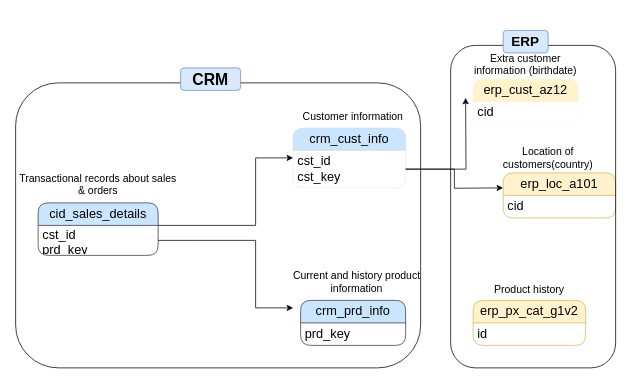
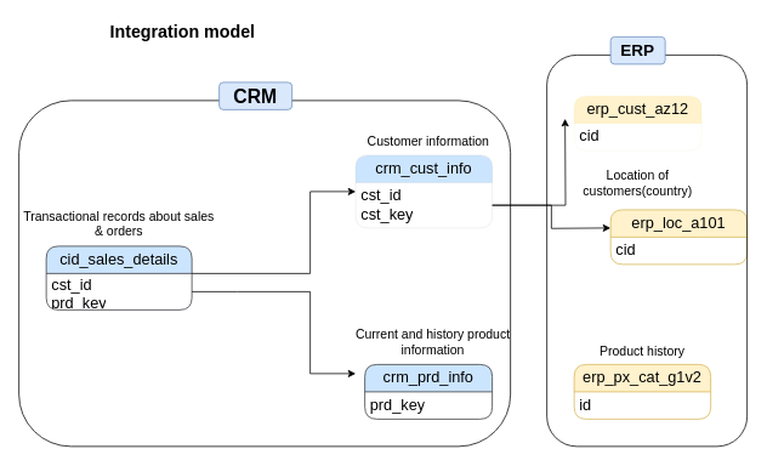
  <mxCell id="0" />
  <mxCell id="1" parent="0" />
+ <mxCell id="2" value="&lt;font style=&quot;font-size: 19px;&quot;&gt;&lt;b&gt;Integration model&lt;/b&gt;&lt;/font&gt;" style="text;html=1;align=center;verticalAlign=middle;whiteSpace=wrap;rounded=0;strokeWidth=7;" vertex="1" parent="1"><mxGeometry x="110" y="20" width="180" height="30" as="geometry" /></mxCell>
  <mxCell id="3" value="&lt;font style=&quot;font-size: 17px;&quot;&gt;crm_cust_info&lt;/font&gt;" style="swimlane;fontStyle=0;childLayout=stackLayout;horizontal=1;startSize=30;horizontalStack=0;resizeParent=1;resizeParentMax=0;resizeLast=0;collapsible=1;marginBottom=0;whiteSpace=wrap;html=1;rounded=1;fillColor=#cce5ff;strokeColor=#36393d;strokeWidth=0;" vertex="1" parent="1"><mxGeometry x="390" y="170" width="150" height="80" as="geometry" /></mxCell>
  <mxCell id="4" style="edgeStyle=orthogonalEdgeStyle;rounded=0;orthogonalLoop=1;jettySize=auto;html=1;exitX=1;exitY=0.5;exitDx=0;exitDy=0;" edge="1" parent="3" source="6"><mxGeometry relative="1" as="geometry"><mxPoint x="230" y="-40" as="targetPoint" /></mxGeometry></mxCell>
  <mxCell id="5" style="edgeStyle=orthogonalEdgeStyle;rounded=0;orthogonalLoop=1;jettySize=auto;html=1;exitX=1;exitY=0.5;exitDx=0;exitDy=0;" edge="1" parent="3" source="6"><mxGeometry relative="1" as="geometry"><mxPoint x="280" y="80" as="targetPoint" /></mxGeometry></mxCell>
  <mxCell id="6" value="&lt;font style=&quot;font-size: 17px;&quot;&gt;cst_id&lt;/font&gt;&lt;div&gt;&lt;font style=&quot;font-size: 17px;&quot;&gt;cst_key&lt;/font&gt;&lt;/div&gt;" style="text;strokeColor=none;fillColor=none;align=left;verticalAlign=middle;spacingLeft=4;spacingRight=4;overflow=hidden;points=[[0,0.5],[1,0.5]];portConstraint=eastwest;rotatable=0;whiteSpace=wrap;html=1;strokeWidth=20;" vertex="1" parent="3"><mxGeometry y="30" width="150" height="50" as="geometry" /></mxCell>
  <mxCell id="7" value="&lt;font style=&quot;font-size: 14px;&quot;&gt;Customer information&lt;/font&gt;" style="text;html=1;align=center;verticalAlign=middle;whiteSpace=wrap;rounded=0;strokeWidth=4;" vertex="1" parent="1"><mxGeometry x="390" y="140" width="160" height="30" as="geometry" /></mxCell>
  <mxCell id="8" value="&lt;span style=&quot;font-size: 17px;&quot;&gt;crm_prd_info&lt;/span&gt;" style="swimlane;fontStyle=0;childLayout=stackLayout;horizontal=1;startSize=30;horizontalStack=0;resizeParent=1;resizeParentMax=0;resizeLast=0;collapsible=1;marginBottom=0;whiteSpace=wrap;html=1;rounded=1;fillColor=#cce5ff;strokeColor=#36393d;" vertex="1" parent="1"><mxGeometry x="400" y="400" width="140" height="60" as="geometry" /></mxCell>
  <mxCell id="9" value="&lt;span style=&quot;font-size: 17px;&quot;&gt;prd_key&lt;/span&gt;" style="text;strokeColor=none;fillColor=none;align=left;verticalAlign=middle;spacingLeft=4;spacingRight=4;overflow=hidden;points=[[0,0.5],[1,0.5]];portConstraint=eastwest;rotatable=0;whiteSpace=wrap;html=1;strokeWidth=20;" vertex="1" parent="8"><mxGeometry y="30" width="140" height="30" as="geometry" /></mxCell>
  <mxCell id="10" value="&lt;font style=&quot;font-size: 14px;&quot;&gt;Current and history product information&lt;/font&gt;" style="text;html=1;align=center;verticalAlign=middle;whiteSpace=wrap;rounded=0;strokeWidth=4;" vertex="1" parent="1"><mxGeometry x="370" y="360" width="210" height="30" as="geometry" /></mxCell>
  <mxCell id="11" value="&lt;span style=&quot;font-size: 17px;&quot;&gt;cid_sales_details&lt;/span&gt;" style="swimlane;fontStyle=0;childLayout=stackLayout;horizontal=1;startSize=30;horizontalStack=0;resizeParent=1;resizeParentMax=0;resizeLast=0;collapsible=1;marginBottom=0;whiteSpace=wrap;html=1;rounded=1;fillColor=#cce5ff;strokeColor=#36393d;" vertex="1" parent="1"><mxGeometry x="50" y="270" width="160" height="70" as="geometry" /></mxCell>
  <mxCell id="12" value="&lt;font style=&quot;font-size: 17px;&quot;&gt;cst_id&lt;/font&gt;&lt;div&gt;&lt;font style=&quot;font-size: 17px;&quot;&gt;prd_key&lt;/font&gt;&lt;/div&gt;" style="text;strokeColor=none;fillColor=none;align=left;verticalAlign=middle;spacingLeft=4;spacingRight=4;overflow=hidden;points=[[0,0.5],[1,0.5]];portConstraint=eastwest;rotatable=0;whiteSpace=wrap;html=1;strokeWidth=20;" vertex="1" parent="11"><mxGeometry y="30" width="160" height="40" as="geometry" /></mxCell>
  <mxCell id="13" value="&lt;font style=&quot;font-size: 14px;&quot;&gt;Transactional records about sales &amp;amp; orders&lt;/font&gt;" style="text;html=1;align=center;verticalAlign=middle;whiteSpace=wrap;rounded=0;" vertex="1" parent="1"><mxGeometry x="20" y="230" width="220" height="30" as="geometry" /></mxCell>
  <mxCell id="14" value="" style="endArrow=none;html=1;rounded=0;" edge="1" parent="1"><mxGeometry width="50" height="50" relative="1" as="geometry"><mxPoint x="210" y="300" as="sourcePoint" /><mxPoint x="340" y="300" as="targetPoint" /></mxGeometry></mxCell>
  <mxCell id="15" value="" style="endArrow=none;html=1;rounded=0;" edge="1" parent="1"><mxGeometry width="50" height="50" relative="1" as="geometry"><mxPoint x="340" y="300" as="sourcePoint" /><mxPoint x="340" y="210" as="targetPoint" /></mxGeometry></mxCell>
  <mxCell id="16" value="" style="endArrow=none;html=1;rounded=0;" edge="1" parent="1"><mxGeometry width="50" height="50" relative="1" as="geometry"><mxPoint x="210" y="320" as="sourcePoint" /><mxPoint x="340" y="320" as="targetPoint" /><Array as="points"><mxPoint x="260" y="320" /></Array></mxGeometry></mxCell>
  <mxCell id="17" value="" style="endArrow=none;html=1;rounded=0;" edge="1" parent="1"><mxGeometry width="50" height="50" relative="1" as="geometry"><mxPoint x="340" y="410" as="sourcePoint" /><mxPoint x="340" y="320" as="targetPoint" /></mxGeometry></mxCell>
  <mxCell id="18" value="" style="endArrow=classic;html=1;rounded=0;" edge="1" parent="1"><mxGeometry width="50" height="50" relative="1" as="geometry"><mxPoint x="340" y="410" as="sourcePoint" /><mxPoint x="390" y="410" as="targetPoint" /></mxGeometry></mxCell>
  <mxCell id="19" value="" style="endArrow=classic;html=1;rounded=0;" edge="1" parent="1"><mxGeometry width="50" height="50" relative="1" as="geometry"><mxPoint x="340" y="210" as="sourcePoint" /><mxPoint x="390" y="210" as="targetPoint" /></mxGeometry></mxCell>
  <mxCell id="20" value="&lt;span style=&quot;font-size: 17px;&quot;&gt;erp_px_cat_g1v2&lt;/span&gt;" style="swimlane;fontStyle=0;childLayout=stackLayout;horizontal=1;startSize=30;horizontalStack=0;resizeParent=1;resizeParentMax=0;resizeLast=0;collapsible=1;marginBottom=0;whiteSpace=wrap;html=1;rounded=1;fillColor=#fff2cc;strokeColor=#d6b656;" vertex="1" parent="1"><mxGeometry x="630" y="400" width="150" height="60" as="geometry" /></mxCell>
  <mxCell id="21" value="&lt;span style=&quot;font-size: 17px;&quot;&gt;id&lt;/span&gt;" style="text;strokeColor=none;fillColor=none;align=left;verticalAlign=middle;spacingLeft=4;spacingRight=4;overflow=hidden;points=[[0,0.5],[1,0.5]];portConstraint=eastwest;rotatable=0;whiteSpace=wrap;html=1;strokeWidth=20;" vertex="1" parent="20"><mxGeometry y="30" width="150" height="30" as="geometry" /></mxCell>
  <mxCell id="22" value="&lt;span style=&quot;font-size: 17px;&quot;&gt;erp_cust_az12&lt;/span&gt;" style="swimlane;fontStyle=0;childLayout=stackLayout;horizontal=1;startSize=30;horizontalStack=0;resizeParent=1;resizeParentMax=0;resizeLast=0;collapsible=1;marginBottom=0;whiteSpace=wrap;html=1;rounded=1;fillColor=#fff2cc;strokeColor=#d6b656;strokeWidth=0;" vertex="1" parent="1"><mxGeometry x="630" y="105" width="140" height="60" as="geometry" /></mxCell>
  <mxCell id="23" value="&lt;span style=&quot;font-size: 17px;&quot;&gt;cid&lt;/span&gt;" style="text;strokeColor=none;fillColor=none;align=left;verticalAlign=middle;spacingLeft=4;spacingRight=4;overflow=hidden;points=[[0,0.5],[1,0.5]];portConstraint=eastwest;rotatable=0;whiteSpace=wrap;html=1;strokeWidth=20;rounded=1;" vertex="1" parent="22"><mxGeometry y="30" width="140" height="30" as="geometry" /></mxCell>
  <mxCell id="24" value="&lt;span style=&quot;font-size: 17px;&quot;&gt;erp_loc_a101&lt;/span&gt;" style="swimlane;fontStyle=0;childLayout=stackLayout;horizontal=1;startSize=30;horizontalStack=0;resizeParent=1;resizeParentMax=0;resizeLast=0;collapsible=1;marginBottom=0;whiteSpace=wrap;html=1;rounded=1;fillColor=#fff2cc;strokeColor=#d6b656;" vertex="1" parent="1"><mxGeometry x="670" y="230" width="150" height="60" as="geometry" /></mxCell>
  <mxCell id="25" value="&lt;span style=&quot;font-size: 17px;&quot;&gt;cid&lt;/span&gt;" style="text;strokeColor=none;fillColor=none;align=left;verticalAlign=middle;spacingLeft=4;spacingRight=4;overflow=hidden;points=[[0,0.5],[1,0.5]];portConstraint=eastwest;rotatable=0;whiteSpace=wrap;html=1;strokeWidth=20;" vertex="1" parent="24"><mxGeometry y="30" width="150" height="30" as="geometry" /></mxCell>
  <mxCell id="26" value="" style="rounded=1;whiteSpace=wrap;html=1;fillColor=none;" vertex="1" parent="1"><mxGeometry x="20" y="110" width="540" height="380" as="geometry" /></mxCell>
- <mxCell id="27" value="&lt;font style=&quot;font-size: 14px;&quot;&gt;Extra customer information (birthdate)&lt;/font&gt;" style="text;html=1;align=center;verticalAlign=middle;whiteSpace=wrap;rounded=0;" vertex="1" parent="1"><mxGeometry x="620" y="70" width="160" height="30" as="geometry" /></mxCell>
  <mxCell id="28" value="&lt;b&gt;&lt;font style=&quot;font-size: 21px;&quot;&gt;CRM&lt;/font&gt;&lt;/b&gt;" style="text;html=1;align=center;verticalAlign=middle;whiteSpace=wrap;rounded=1;fillColor=#dae8fc;strokeColor=#6c8ebf;" vertex="1" parent="1"><mxGeometry x="240" y="90" width="80" height="30" as="geometry" /></mxCell>
- <mxCell id="29" value="&lt;font style=&quot;font-size: 14px;&quot;&gt;Location of customers(country)&lt;/font&gt;" style="text;html=1;align=center;verticalAlign=middle;whiteSpace=wrap;rounded=0;" vertex="1" parent="1"><mxGeometry x="660" y="195" width="140" height="30" as="geometry" /></mxCell>
+ <mxCell id="29" value="&lt;font style=&quot;font-size: 14px;&quot;&gt;Location of customers(country)&lt;/font&gt;" style="text;html=1;align=center;verticalAlign=middle;whiteSpace=wrap;rounded=0;" vertex="1" parent="1"><mxGeometry x="630" y="185" width="140" height="30" as="geometry" /></mxCell>
  <mxCell id="30" value="&lt;font style=&quot;font-size: 14px;&quot;&gt;Product history&lt;/font&gt;" style="text;html=1;align=center;verticalAlign=middle;whiteSpace=wrap;rounded=0;strokeWidth=7;" vertex="1" parent="1"><mxGeometry x="640" y="370" width="130" height="30" as="geometry" /></mxCell>
  <mxCell id="31" value="" style="rounded=1;whiteSpace=wrap;html=1;fillColor=none;" vertex="1" parent="1"><mxGeometry x="600" y="60" width="220" height="430" as="geometry" /></mxCell>
  <mxCell id="32" value="&lt;b&gt;&lt;font style=&quot;font-size: 18px;&quot;&gt;ERP&lt;/font&gt;&lt;/b&gt;" style="text;html=1;align=center;verticalAlign=middle;whiteSpace=wrap;rounded=1;fillColor=#dae8fc;strokeColor=#6c8ebf;" vertex="1" parent="1"><mxGeometry x="670" y="40" width="60" height="30" as="geometry" /></mxCell>
